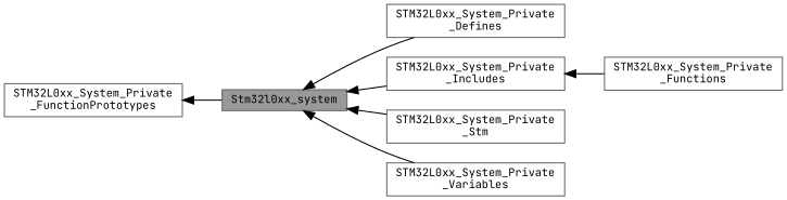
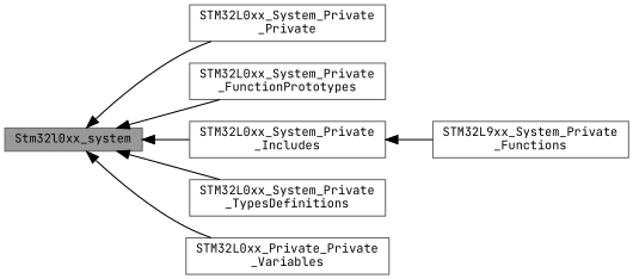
  digraph {
    fontname="JetBrains Mono"
    rankdir=LR
    node [color=grey40 fillcolor=white fontname="JetBrains Mono" fontsize=10 shape=box style=filled]
    edge [dir=back fontname="JetBrains Mono" fontsize=10 labelfontname=Helvetica labelfontsize=10 shape=plaintext style=solid]
    n1 [color=gray40 fillcolor=grey60 fontcolor=black height=0.2 label=Stm32l0xx_system width=0.4]
-   n2 [height=0.2 label="STM32L0xx_System_Private\l_Defines" width=0.4]
+   n2 [height=0.2 label="STM32L0xx_System_Private\l_Private" width=0.4]
    n3 [height=0.2 label="STM32L0xx_System_Private\l_FunctionPrototypes" width=0.4]
    n4 [height=0.2 label="STM32L0xx_System_Private\l_Includes" width=0.4]
-   n5 [height=0.2 label="STM32L0xx_System_Private\l_Stm" width=0.4]
-   n6 [height=0.2 label="STM32L0xx_System_Private\l_Variables" width=0.4]
-   n7 [height=0.2 label="STM32L0xx_System_Private\l_Functions" width=0.4]
+   n5 [height=0.2 label="STM32L0xx_System_Private\l_TypesDefinitions" width=0.4]
+   n6 [height=0.2 label="STM32L0xx_Private_Private\l_Variables" width=0.4]
+   n7 [height=0.2 label="STM32L9xx_System_Private\l_Functions" width=0.4]
    n1 -> n2
-   n3 -> n1
+   n1 -> n3
    n1 -> n4
    n1 -> n5
    n1 -> n6
    n4 -> n7
  }
